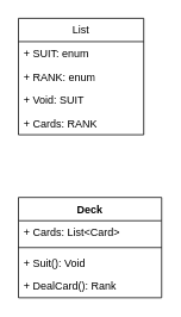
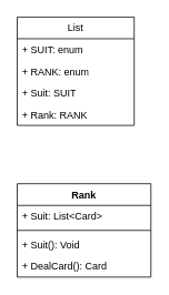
  <mxCell id="0" />
  <mxCell id="1" parent="0" />
  <mxCell id="2" value="List" style="swimlane;fontStyle=0;childLayout=stackLayout;horizontal=1;startSize=26;fillColor=none;horizontalStack=0;resizeParent=1;resizeParentMax=0;resizeLast=0;collapsible=1;marginBottom=0;whiteSpace=wrap;html=1;" vertex="1" parent="1"><mxGeometry x="20" y="20" width="140" height="130" as="geometry"><mxRectangle x="120" y="120" width="70" height="30" as="alternateBounds" /></mxGeometry></mxCell>
  <mxCell id="3" value="+ SUIT: enum" style="text;strokeColor=none;fillColor=none;align=left;verticalAlign=top;spacingLeft=4;spacingRight=4;overflow=hidden;rotatable=0;points=[[0,0.5],[1,0.5]];portConstraint=eastwest;whiteSpace=wrap;html=1;" vertex="1" parent="2"><mxGeometry y="26" width="140" height="26" as="geometry" /></mxCell>
  <mxCell id="4" value="+ RANK: enum" style="text;strokeColor=none;fillColor=none;align=left;verticalAlign=top;spacingLeft=4;spacingRight=4;overflow=hidden;rotatable=0;points=[[0,0.5],[1,0.5]];portConstraint=eastwest;whiteSpace=wrap;html=1;" vertex="1" parent="2"><mxGeometry y="52" width="140" height="26" as="geometry" /></mxCell>
- <mxCell id="5" value="+ Void: SUIT" style="text;strokeColor=none;fillColor=none;align=left;verticalAlign=top;spacingLeft=4;spacingRight=4;overflow=hidden;rotatable=0;points=[[0,0.5],[1,0.5]];portConstraint=eastwest;whiteSpace=wrap;html=1;" vertex="1" parent="2"><mxGeometry y="78" width="140" height="26" as="geometry" /></mxCell>
- <mxCell id="6" value="+ Cards: RANK" style="text;strokeColor=none;fillColor=none;align=left;verticalAlign=top;spacingLeft=4;spacingRight=4;overflow=hidden;rotatable=0;points=[[0,0.5],[1,0.5]];portConstraint=eastwest;whiteSpace=wrap;html=1;" vertex="1" parent="2"><mxGeometry y="104" width="140" height="26" as="geometry" /></mxCell>
- <mxCell id="7" value="Deck" style="swimlane;fontStyle=1;align=center;verticalAlign=top;childLayout=stackLayout;horizontal=1;startSize=26;horizontalStack=0;resizeParent=1;resizeParentMax=0;resizeLast=0;collapsible=1;marginBottom=0;whiteSpace=wrap;html=1;" vertex="1" parent="1"><mxGeometry x="20" y="220" width="160" height="112" as="geometry" /></mxCell>
- <mxCell id="8" value="+ Cards: List&amp;lt;Card&amp;gt;" style="text;strokeColor=none;fillColor=none;align=left;verticalAlign=top;spacingLeft=4;spacingRight=4;overflow=hidden;rotatable=0;points=[[0,0.5],[1,0.5]];portConstraint=eastwest;whiteSpace=wrap;html=1;" vertex="1" parent="7"><mxGeometry y="26" width="160" height="26" as="geometry" /></mxCell>
+ <mxCell id="5" value="+ Suit: SUIT" style="text;strokeColor=none;fillColor=none;align=left;verticalAlign=top;spacingLeft=4;spacingRight=4;overflow=hidden;rotatable=0;points=[[0,0.5],[1,0.5]];portConstraint=eastwest;whiteSpace=wrap;html=1;" vertex="1" parent="2"><mxGeometry y="78" width="140" height="26" as="geometry" /></mxCell>
+ <mxCell id="6" value="+ Rank: RANK" style="text;strokeColor=none;fillColor=none;align=left;verticalAlign=top;spacingLeft=4;spacingRight=4;overflow=hidden;rotatable=0;points=[[0,0.5],[1,0.5]];portConstraint=eastwest;whiteSpace=wrap;html=1;" vertex="1" parent="2"><mxGeometry y="104" width="140" height="26" as="geometry" /></mxCell>
+ <mxCell id="7" value="Rank" style="swimlane;fontStyle=1;align=center;verticalAlign=top;childLayout=stackLayout;horizontal=1;startSize=26;horizontalStack=0;resizeParent=1;resizeParentMax=0;resizeLast=0;collapsible=1;marginBottom=0;whiteSpace=wrap;html=1;" vertex="1" parent="1"><mxGeometry x="20" y="220" width="160" height="112" as="geometry" /></mxCell>
+ <mxCell id="8" value="+ Suit: List&amp;lt;Card&amp;gt;" style="text;strokeColor=none;fillColor=none;align=left;verticalAlign=top;spacingLeft=4;spacingRight=4;overflow=hidden;rotatable=0;points=[[0,0.5],[1,0.5]];portConstraint=eastwest;whiteSpace=wrap;html=1;" vertex="1" parent="7"><mxGeometry y="26" width="160" height="26" as="geometry" /></mxCell>
  <mxCell id="9" value="" style="line;strokeWidth=1;fillColor=none;align=left;verticalAlign=middle;spacingTop=-1;spacingLeft=3;spacingRight=3;rotatable=0;labelPosition=right;points=[];portConstraint=eastwest;strokeColor=inherit;" vertex="1" parent="7"><mxGeometry y="52" width="160" height="8" as="geometry" /></mxCell>
  <mxCell id="10" value="+ Suit(): Void" style="text;strokeColor=none;fillColor=none;align=left;verticalAlign=top;spacingLeft=4;spacingRight=4;overflow=hidden;rotatable=0;points=[[0,0.5],[1,0.5]];portConstraint=eastwest;whiteSpace=wrap;html=1;" vertex="1" parent="7"><mxGeometry y="60" width="160" height="26" as="geometry" /></mxCell>
- <mxCell id="11" value="+ DealCard(): Rank" style="text;strokeColor=none;fillColor=none;align=left;verticalAlign=top;spacingLeft=4;spacingRight=4;overflow=hidden;rotatable=0;points=[[0,0.5],[1,0.5]];portConstraint=eastwest;whiteSpace=wrap;html=1;" vertex="1" parent="7"><mxGeometry y="86" width="160" height="26" as="geometry" /></mxCell>
+ <mxCell id="11" value="+ DealCard(): Card" style="text;strokeColor=none;fillColor=none;align=left;verticalAlign=top;spacingLeft=4;spacingRight=4;overflow=hidden;rotatable=0;points=[[0,0.5],[1,0.5]];portConstraint=eastwest;whiteSpace=wrap;html=1;" vertex="1" parent="7"><mxGeometry y="86" width="160" height="26" as="geometry" /></mxCell>
